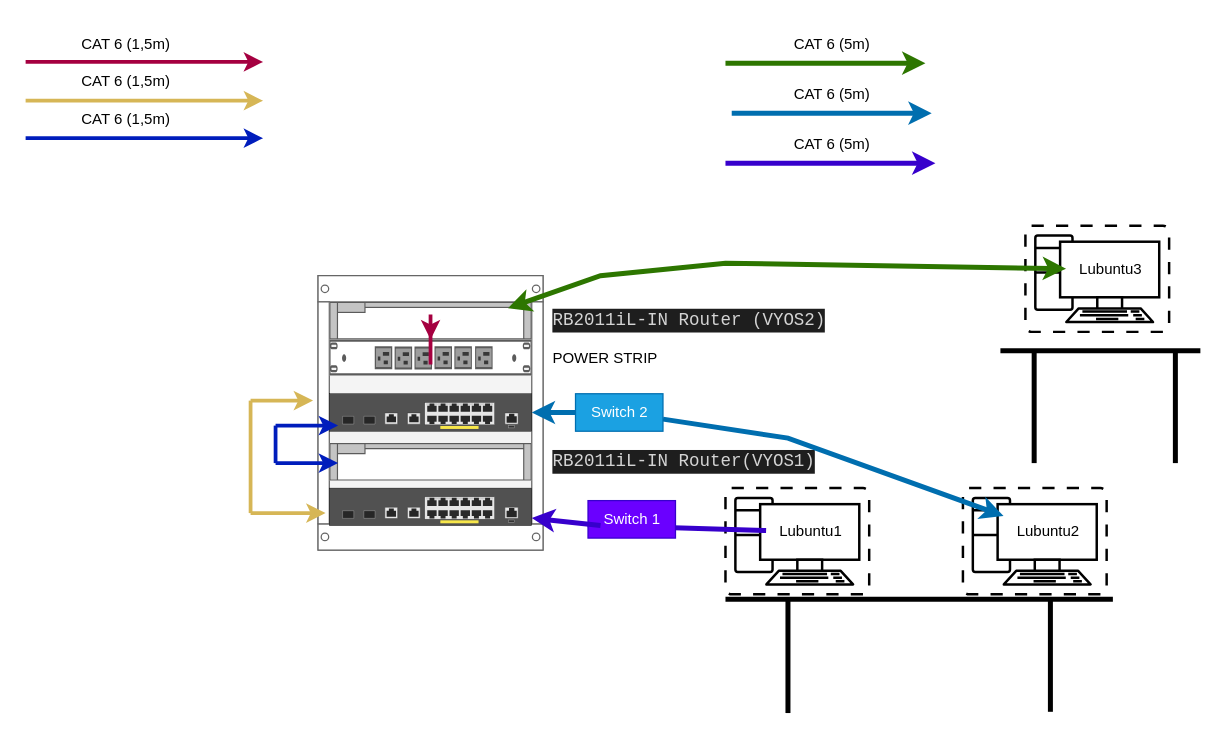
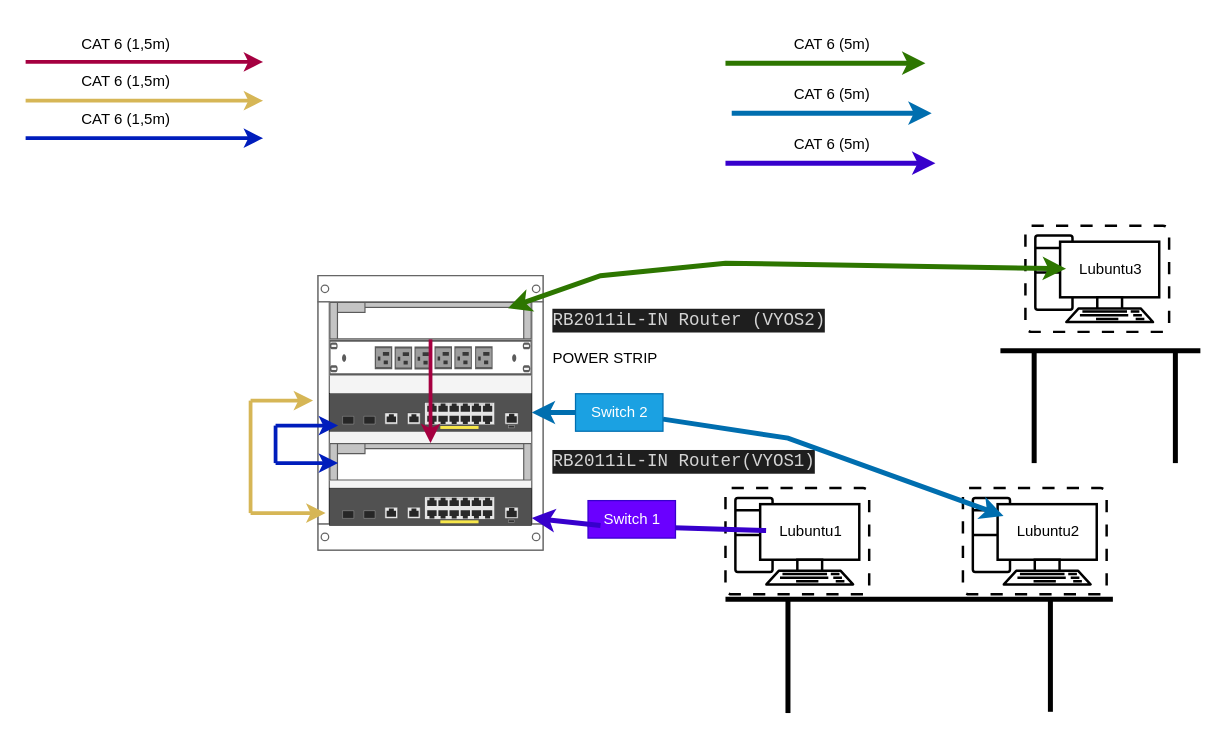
  <mxCell id="0" />
  <mxCell id="1" parent="0" />
  <mxCell id="2" value="" style="strokeColor=#666666;html=1;verticalLabelPosition=bottom;labelBackgroundColor=#ffffff;verticalAlign=top;outlineConnect=0;shadow=0;dashed=0;shape=mxgraph.rackGeneral.rackCabinet2;fillColor2=#f4f4f4;container=1;collapsible=0;childLayout=rack;allowGaps=1;marginLeft=9;marginRight=9;marginTop=21;marginBottom=22;textColor=#666666;numDisp=off;" vertex="1" parent="1"><mxGeometry x="254" y="220" width="180" height="230" as="geometry" /></mxCell>
  <mxCell id="3" value="&lt;div style=&quot;color: rgb(212, 212, 212); background-color: rgb(30, 30, 30); font-family: Consolas, &amp;quot;Courier New&amp;quot;, monospace; font-size: 14px; line-height: 19px;&quot;&gt;RB2011iL-IN Router (VYOS2)&lt;/div&gt;" style="shape=mxgraph.rack.cisco.cisco_1921_integrated_services_router;html=1;labelPosition=right;align=left;spacingLeft=15;dashed=0;shadow=0;fillColor=#ffffff;" vertex="1" parent="2"><mxGeometry x="9" y="21" width="162" height="30" as="geometry" /></mxCell>
  <mxCell id="4" value="POWER STRIP" style="strokeColor=#666666;html=1;labelPosition=right;align=left;spacingLeft=15;shadow=0;dashed=0;outlineConnect=0;shape=mxgraph.rack.dell.power_strip;" vertex="1" parent="2"><mxGeometry x="9" y="51" width="162" height="29" as="geometry" /></mxCell>
  <mxCell id="5" value="&lt;div style=&quot;color: rgb(212, 212, 212); background-color: rgb(30, 30, 30); font-family: Consolas, &amp;quot;Courier New&amp;quot;, monospace; font-size: 14px; line-height: 19px;&quot;&gt;&lt;div style=&quot;line-height: 19px;&quot;&gt;&lt;br&gt;&lt;/div&gt;&lt;/div&gt;" style="html=1;verticalLabelPosition=bottom;verticalAlign=top;outlineConnect=0;shadow=0;dashed=0;shape=mxgraph.rack.hpe_aruba.switches.jl693a_aruba_12g_poeplus_2g_2sfpplus_switch;" vertex="1" parent="2"><mxGeometry x="9" y="94.5" width="162" height="30" as="geometry" /></mxCell>
  <mxCell id="6" value="&lt;div style=&quot;color: rgb(212, 212, 212); background-color: rgb(30, 30, 30); font-family: Consolas, &amp;quot;Courier New&amp;quot;, monospace; font-size: 14px; line-height: 19px;&quot;&gt;RB2011iL-IN Router(VYOS1)&lt;/div&gt;" style="shape=mxgraph.rack.cisco.cisco_1921_integrated_services_router;html=1;labelPosition=right;align=left;spacingLeft=15;dashed=0;shadow=0;fillColor=#ffffff;" vertex="1" parent="2"><mxGeometry x="9" y="134" width="162" height="30" as="geometry" /></mxCell>
  <mxCell id="7" value="&lt;div style=&quot;color: rgb(212, 212, 212); background-color: rgb(30, 30, 30); font-family: Consolas, &amp;quot;Courier New&amp;quot;, monospace; font-size: 14px; line-height: 19px;&quot;&gt;&lt;div style=&quot;line-height: 19px;&quot;&gt;&lt;br&gt;&lt;/div&gt;&lt;/div&gt;" style="html=1;verticalLabelPosition=bottom;verticalAlign=top;outlineConnect=0;shadow=0;dashed=0;shape=mxgraph.rack.hpe_aruba.switches.jl693a_aruba_12g_poeplus_2g_2sfpplus_switch;" vertex="1" parent="2"><mxGeometry x="9" y="170" width="162" height="30" as="geometry" /></mxCell>
- <mxCell id="8" style="edgeStyle=orthogonalEdgeStyle;rounded=0;orthogonalLoop=1;jettySize=auto;html=1;strokeWidth=3;shadow=0;fillColor=#d80073;strokeColor=#A50040;" edge="1" parent="2" source="3" target="4"><mxGeometry relative="1" as="geometry" /></mxCell>
+ <mxCell id="8" style="edgeStyle=orthogonalEdgeStyle;rounded=0;orthogonalLoop=1;jettySize=auto;html=1;strokeWidth=3;shadow=0;fillColor=#d80073;strokeColor=#A50040;" edge="1" parent="2" source="3" target="6"><mxGeometry relative="1" as="geometry" /></mxCell>
  <mxCell id="9" value="" style="group" vertex="1" connectable="0" parent="1"><mxGeometry x="580" y="390" width="115" height="85" as="geometry" /></mxCell>
  <mxCell id="10" value="" style="verticalAlign=top;verticalLabelPosition=bottom;labelPosition=center;align=center;html=1;outlineConnect=0;gradientDirection=north;strokeWidth=2;shape=mxgraph.networks.virtual_pc;fillStyle=auto;labelBackgroundColor=none;" vertex="1" parent="9"><mxGeometry width="115" height="85" as="geometry" /></mxCell>
  <mxCell id="11" value="Lubuntu1" style="text;html=1;align=center;verticalAlign=middle;resizable=0;points=[];autosize=1;strokeColor=none;fillColor=none;" vertex="1" parent="9"><mxGeometry x="32.5" y="20" width="70" height="30" as="geometry" /></mxCell>
  <mxCell id="12" value="" style="group" vertex="1" connectable="0" parent="1"><mxGeometry x="770" y="390" width="115" height="85" as="geometry" /></mxCell>
  <mxCell id="13" value="" style="verticalAlign=top;verticalLabelPosition=bottom;labelPosition=center;align=center;html=1;outlineConnect=0;gradientDirection=north;strokeWidth=2;shape=mxgraph.networks.virtual_pc;fillStyle=auto;labelBackgroundColor=none;" vertex="1" parent="12"><mxGeometry width="115" height="85" as="geometry" /></mxCell>
  <mxCell id="14" value="Lubuntu2" style="text;html=1;align=center;verticalAlign=middle;resizable=0;points=[];autosize=1;strokeColor=none;fillColor=none;" vertex="1" parent="12"><mxGeometry x="32.5" y="20" width="70" height="30" as="geometry" /></mxCell>
  <mxCell id="15" value="" style="group" vertex="1" connectable="0" parent="1"><mxGeometry x="820" y="180" width="115" height="85" as="geometry" /></mxCell>
  <mxCell id="16" value="" style="verticalAlign=top;verticalLabelPosition=bottom;labelPosition=center;align=center;html=1;outlineConnect=0;gradientDirection=north;strokeWidth=2;shape=mxgraph.networks.virtual_pc;fillStyle=auto;labelBackgroundColor=none;" vertex="1" parent="15"><mxGeometry width="115" height="85" as="geometry" /></mxCell>
  <mxCell id="17" value="Lubuntu3" style="text;html=1;align=center;verticalAlign=middle;resizable=0;points=[];autosize=1;strokeColor=none;fillColor=none;" vertex="1" parent="15"><mxGeometry x="32.5" y="20" width="70" height="30" as="geometry" /></mxCell>
  <mxCell id="18" value="" style="endArrow=none;html=1;rounded=0;strokeWidth=4;" edge="1" parent="15"><mxGeometry width="50" height="50" relative="1" as="geometry"><mxPoint x="-20" y="100" as="sourcePoint" /><mxPoint x="140" y="100" as="targetPoint" /></mxGeometry></mxCell>
  <mxCell id="19" value="" style="endArrow=none;html=1;rounded=0;strokeWidth=4;" edge="1" parent="1"><mxGeometry width="50" height="50" relative="1" as="geometry"><mxPoint x="580" y="479" as="sourcePoint" /><mxPoint x="890" y="479" as="targetPoint" /></mxGeometry></mxCell>
  <mxCell id="20" value="" style="endArrow=none;html=1;rounded=0;strokeWidth=4;" edge="1" parent="1"><mxGeometry width="50" height="50" relative="1" as="geometry"><mxPoint x="630" y="570" as="sourcePoint" /><mxPoint x="630" y="480" as="targetPoint" /></mxGeometry></mxCell>
  <mxCell id="21" value="" style="endArrow=none;html=1;rounded=0;strokeWidth=4;" edge="1" parent="1"><mxGeometry x="0.556" y="-240" width="50" height="50" relative="1" as="geometry"><mxPoint x="840" y="569" as="sourcePoint" /><mxPoint x="840" y="479" as="targetPoint" /><mxPoint as="offset" /></mxGeometry></mxCell>
  <mxCell id="22" value="" style="endArrow=none;startArrow=none;html=1;rounded=0;strokeWidth=4;fillColor=#6a00ff;strokeColor=#3700CC;" edge="1" parent="1" source="47" target="11"><mxGeometry width="50" height="50" relative="1" as="geometry"><mxPoint x="520" y="490" as="sourcePoint" /><mxPoint x="520" y="410" as="targetPoint" /><Array as="points"><mxPoint x="480" y="420" /></Array></mxGeometry></mxCell>
  <mxCell id="23" value="" style="endArrow=classic;startArrow=none;html=1;rounded=0;strokeWidth=4;fillColor=#1ba1e2;strokeColor=#006EAF;" edge="1" parent="1" source="45" target="14"><mxGeometry width="50" height="50" relative="1" as="geometry"><mxPoint x="450" y="323.318" as="sourcePoint" /><mxPoint x="637.5" y="335.674" as="targetPoint" /><Array as="points"><mxPoint x="630" y="350" /></Array></mxGeometry></mxCell>
  <mxCell id="24" value="" style="endArrow=classic;startArrow=classic;html=1;rounded=0;strokeWidth=4;fillColor=#60a917;strokeColor=#2D7600;exitX=0.883;exitY=0.167;exitDx=0;exitDy=0;exitPerimeter=0;" edge="1" parent="1" source="3" target="17"><mxGeometry width="50" height="50" relative="1" as="geometry"><mxPoint x="440" y="159.998" as="sourcePoint" /><mxPoint x="627.5" y="172.354" as="targetPoint" /><Array as="points"><mxPoint x="480" y="220" /><mxPoint x="580" y="210" /></Array></mxGeometry></mxCell>
  <mxCell id="25" value="" style="endArrow=classic;html=1;rounded=0;strokeWidth=3;fillColor=#fff2cc;strokeColor=#d6b656;gradientColor=#ffd966;" edge="1" parent="1"><mxGeometry width="50" height="50" relative="1" as="geometry"><mxPoint x="200" y="320" as="sourcePoint" /><mxPoint x="250" y="320" as="targetPoint" /></mxGeometry></mxCell>
  <mxCell id="26" value="" style="endArrow=none;html=1;rounded=0;strokeWidth=3;fillColor=#fff2cc;strokeColor=#d6b656;gradientColor=#ffd966;" edge="1" parent="1"><mxGeometry width="50" height="50" relative="1" as="geometry"><mxPoint x="200" y="410" as="sourcePoint" /><mxPoint x="200" y="320" as="targetPoint" /></mxGeometry></mxCell>
  <mxCell id="27" value="" style="endArrow=classic;html=1;rounded=0;strokeWidth=3;fillColor=#fff2cc;strokeColor=#d6b656;gradientColor=#ffd966;" edge="1" parent="1"><mxGeometry width="50" height="50" relative="1" as="geometry"><mxPoint x="200" y="410" as="sourcePoint" /><mxPoint x="260" y="410" as="targetPoint" /></mxGeometry></mxCell>
  <mxCell id="28" value="" style="endArrow=classic;html=1;rounded=0;strokeWidth=3;fillColor=#0050ef;strokeColor=#001DBC;" edge="1" parent="1"><mxGeometry width="50" height="50" relative="1" as="geometry"><mxPoint x="220" y="340" as="sourcePoint" /><mxPoint x="270" y="340" as="targetPoint" /></mxGeometry></mxCell>
  <mxCell id="29" value="" style="endArrow=none;html=1;rounded=0;strokeWidth=3;fillColor=#0050ef;strokeColor=#001DBC;" edge="1" parent="1"><mxGeometry width="50" height="50" relative="1" as="geometry"><mxPoint x="220" y="370" as="sourcePoint" /><mxPoint x="220" y="340" as="targetPoint" /></mxGeometry></mxCell>
  <mxCell id="30" value="" style="endArrow=classic;html=1;rounded=0;strokeWidth=3;fillColor=#0050ef;strokeColor=#001DBC;" edge="1" parent="1"><mxGeometry width="50" height="50" relative="1" as="geometry"><mxPoint x="220" y="370" as="sourcePoint" /><mxPoint x="270" y="370" as="targetPoint" /></mxGeometry></mxCell>
  <mxCell id="31" value="" style="endArrow=none;html=1;rounded=0;strokeWidth=4;" edge="1" parent="1"><mxGeometry x="0.556" y="-240" width="50" height="50" relative="1" as="geometry"><mxPoint x="940" y="370" as="sourcePoint" /><mxPoint x="940" y="280" as="targetPoint" /><mxPoint as="offset" /></mxGeometry></mxCell>
  <mxCell id="32" value="" style="endArrow=none;html=1;rounded=0;strokeWidth=4;" edge="1" parent="1"><mxGeometry x="0.556" y="-240" width="50" height="50" relative="1" as="geometry"><mxPoint x="827" y="370" as="sourcePoint" /><mxPoint x="827" y="280" as="targetPoint" /><mxPoint as="offset" /></mxGeometry></mxCell>
  <mxCell id="33" style="edgeStyle=orthogonalEdgeStyle;rounded=0;orthogonalLoop=1;jettySize=auto;html=1;strokeWidth=3;shadow=0;fillColor=#d80073;strokeColor=#A50040;" edge="1" parent="1"><mxGeometry x="0.118" y="-214" relative="1" as="geometry"><mxPoint x="20" y="49" as="sourcePoint" /><mxPoint x="210" y="49" as="targetPoint" /><mxPoint as="offset" /></mxGeometry></mxCell>
  <mxCell id="34" value="CAT 6 (1,5m)" style="text;html=1;align=center;verticalAlign=middle;resizable=0;points=[];autosize=1;strokeColor=none;fillColor=none;" vertex="1" parent="1"><mxGeometry x="55" y="20" width="90" height="30" as="geometry" /></mxCell>
  <mxCell id="35" value="" style="endArrow=classic;html=1;rounded=0;strokeWidth=3;fillColor=#fff2cc;strokeColor=#d6b656;gradientColor=#ffd966;" edge="1" parent="1"><mxGeometry width="50" height="50" relative="1" as="geometry"><mxPoint x="20" y="80" as="sourcePoint" /><mxPoint x="210" y="80" as="targetPoint" /></mxGeometry></mxCell>
  <mxCell id="36" value="CAT 6 (1,5m)" style="text;html=1;align=center;verticalAlign=middle;resizable=0;points=[];autosize=1;strokeColor=none;fillColor=none;" vertex="1" parent="1"><mxGeometry x="55" y="50" width="90" height="30" as="geometry" /></mxCell>
  <mxCell id="37" value="" style="endArrow=classic;html=1;rounded=0;strokeWidth=3;fillColor=#0050ef;strokeColor=#001DBC;" edge="1" parent="1"><mxGeometry width="50" height="50" relative="1" as="geometry"><mxPoint x="20" y="110" as="sourcePoint" /><mxPoint x="210" y="110" as="targetPoint" /></mxGeometry></mxCell>
  <mxCell id="38" value="CAT 6 (1,5m)" style="text;html=1;align=center;verticalAlign=middle;resizable=0;points=[];autosize=1;strokeColor=none;fillColor=none;" vertex="1" parent="1"><mxGeometry x="55" y="80" width="90" height="30" as="geometry" /></mxCell>
  <mxCell id="39" value="" style="endArrow=classic;startArrow=none;html=1;rounded=0;strokeWidth=4;fillColor=#60a917;strokeColor=#2D7600;startFill=0;" edge="1" parent="1"><mxGeometry width="50" height="50" relative="1" as="geometry"><mxPoint x="580" y="50" as="sourcePoint" /><mxPoint x="740" y="50" as="targetPoint" /><Array as="points"><mxPoint x="624" y="50" /><mxPoint x="723.95" y="50" /></Array></mxGeometry></mxCell>
  <mxCell id="40" value="CAT 6 (5m)" style="text;html=1;align=center;verticalAlign=middle;resizable=0;points=[];autosize=1;strokeColor=none;fillColor=none;" vertex="1" parent="1"><mxGeometry x="625" y="20" width="80" height="30" as="geometry" /></mxCell>
  <mxCell id="41" value="" style="endArrow=classic;startArrow=none;html=1;rounded=0;strokeWidth=4;fillColor=#1ba1e2;strokeColor=#006EAF;startFill=0;" edge="1" parent="1"><mxGeometry width="50" height="50" relative="1" as="geometry"><mxPoint x="585" y="90" as="sourcePoint" /><mxPoint x="745" y="90" as="targetPoint" /><Array as="points" /></mxGeometry></mxCell>
  <mxCell id="42" value="CAT 6 (5m)" style="text;html=1;align=center;verticalAlign=middle;resizable=0;points=[];autosize=1;strokeColor=none;fillColor=none;" vertex="1" parent="1"><mxGeometry x="625" y="60" width="80" height="30" as="geometry" /></mxCell>
  <mxCell id="43" value="" style="endArrow=classic;startArrow=none;html=1;rounded=0;strokeWidth=4;fillColor=#6a00ff;strokeColor=#3700CC;startFill=0;" edge="1" parent="1"><mxGeometry width="50" height="50" relative="1" as="geometry"><mxPoint x="580" y="130" as="sourcePoint" /><mxPoint x="748" y="130" as="targetPoint" /></mxGeometry></mxCell>
  <mxCell id="44" value="CAT 6 (5m)" style="text;html=1;align=center;verticalAlign=middle;resizable=0;points=[];autosize=1;strokeColor=none;fillColor=none;" vertex="1" parent="1"><mxGeometry x="625" y="100" width="80" height="30" as="geometry" /></mxCell>
  <mxCell id="45" value="Switch 2" style="text;html=1;align=center;verticalAlign=middle;resizable=0;points=[];autosize=1;strokeColor=#006EAF;fillColor=#1ba1e2;fontColor=#ffffff;" vertex="1" parent="1"><mxGeometry x="460" y="314.5" width="70" height="30" as="geometry" /></mxCell>
  <mxCell id="46" value="" style="endArrow=none;startArrow=classic;html=1;rounded=0;strokeWidth=4;fillColor=#1ba1e2;strokeColor=#006EAF;" edge="1" parent="1" source="5" target="45"><mxGeometry width="50" height="50" relative="1" as="geometry"><mxPoint x="425" y="335.306" as="sourcePoint" /><mxPoint x="802.5" y="412.349" as="targetPoint" /><Array as="points" /></mxGeometry></mxCell>
  <mxCell id="47" value="Switch 1" style="text;html=1;align=center;verticalAlign=middle;resizable=0;points=[];autosize=1;strokeColor=#3700CC;fillColor=#6a00ff;fontColor=#ffffff;" vertex="1" parent="1"><mxGeometry x="470" y="400" width="70" height="30" as="geometry" /></mxCell>
  <mxCell id="48" value="" style="endArrow=none;startArrow=classic;html=1;rounded=0;strokeWidth=4;fillColor=#6a00ff;strokeColor=#3700CC;" edge="1" parent="1" source="7"><mxGeometry width="50" height="50" relative="1" as="geometry"><mxPoint x="425" y="413.934" as="sourcePoint" /><mxPoint x="480" y="420" as="targetPoint" /><Array as="points" /></mxGeometry></mxCell>
